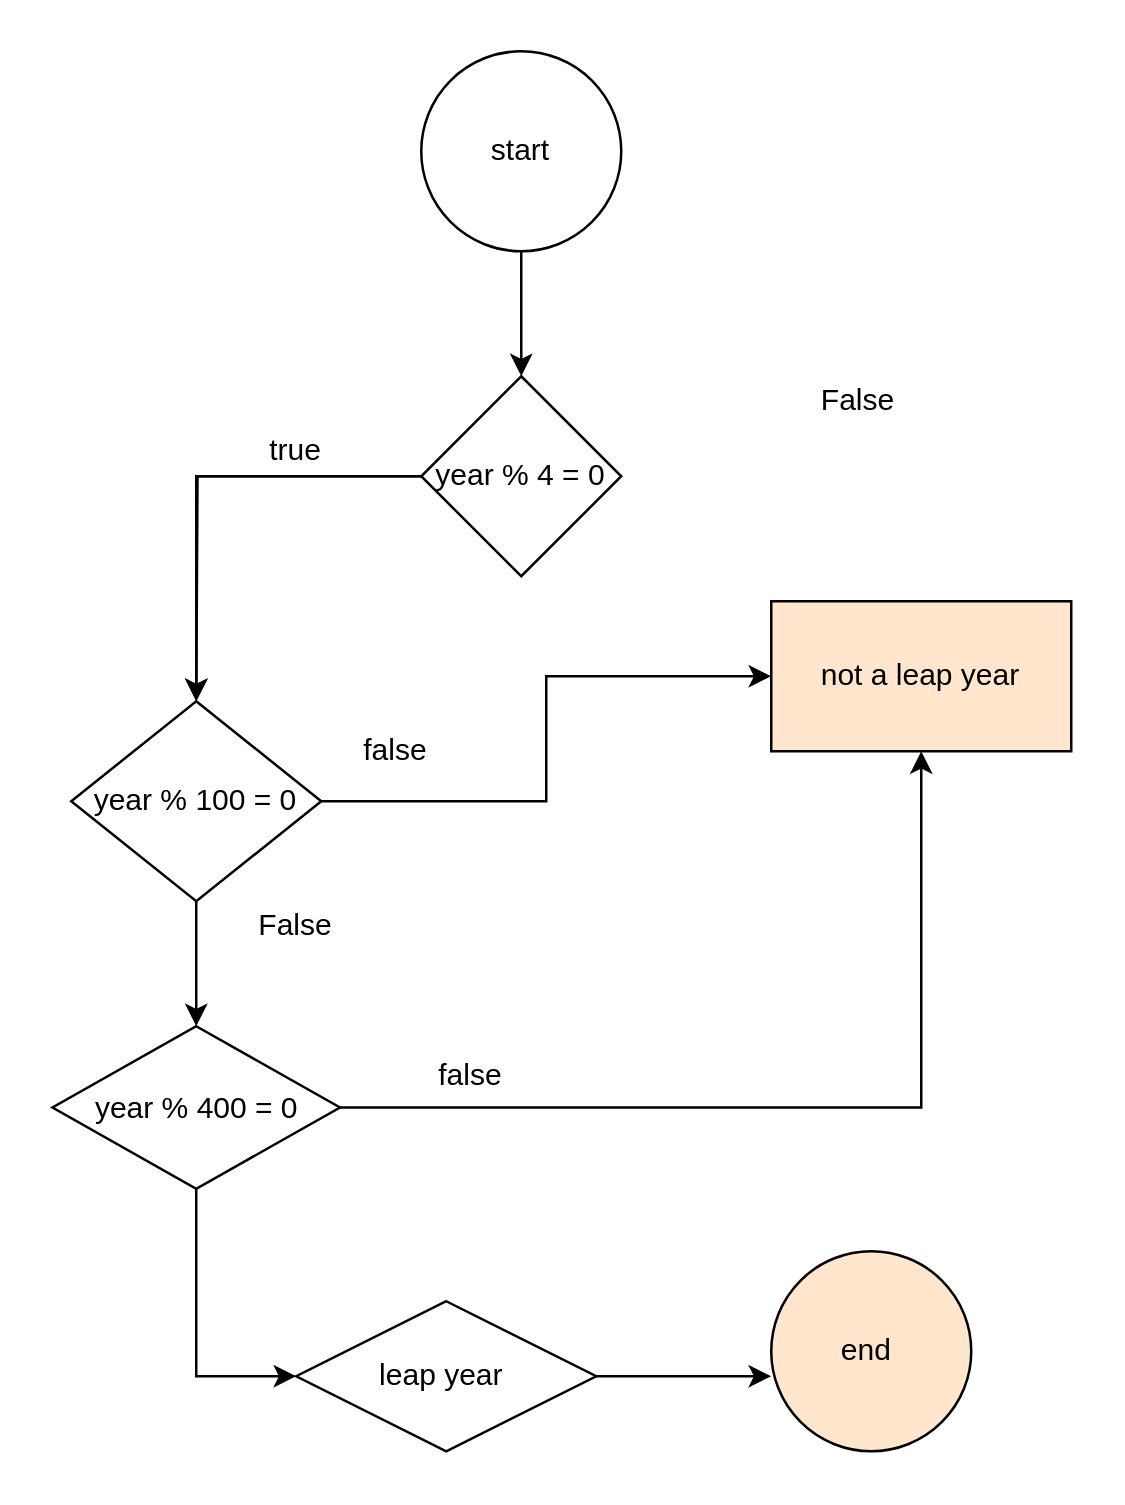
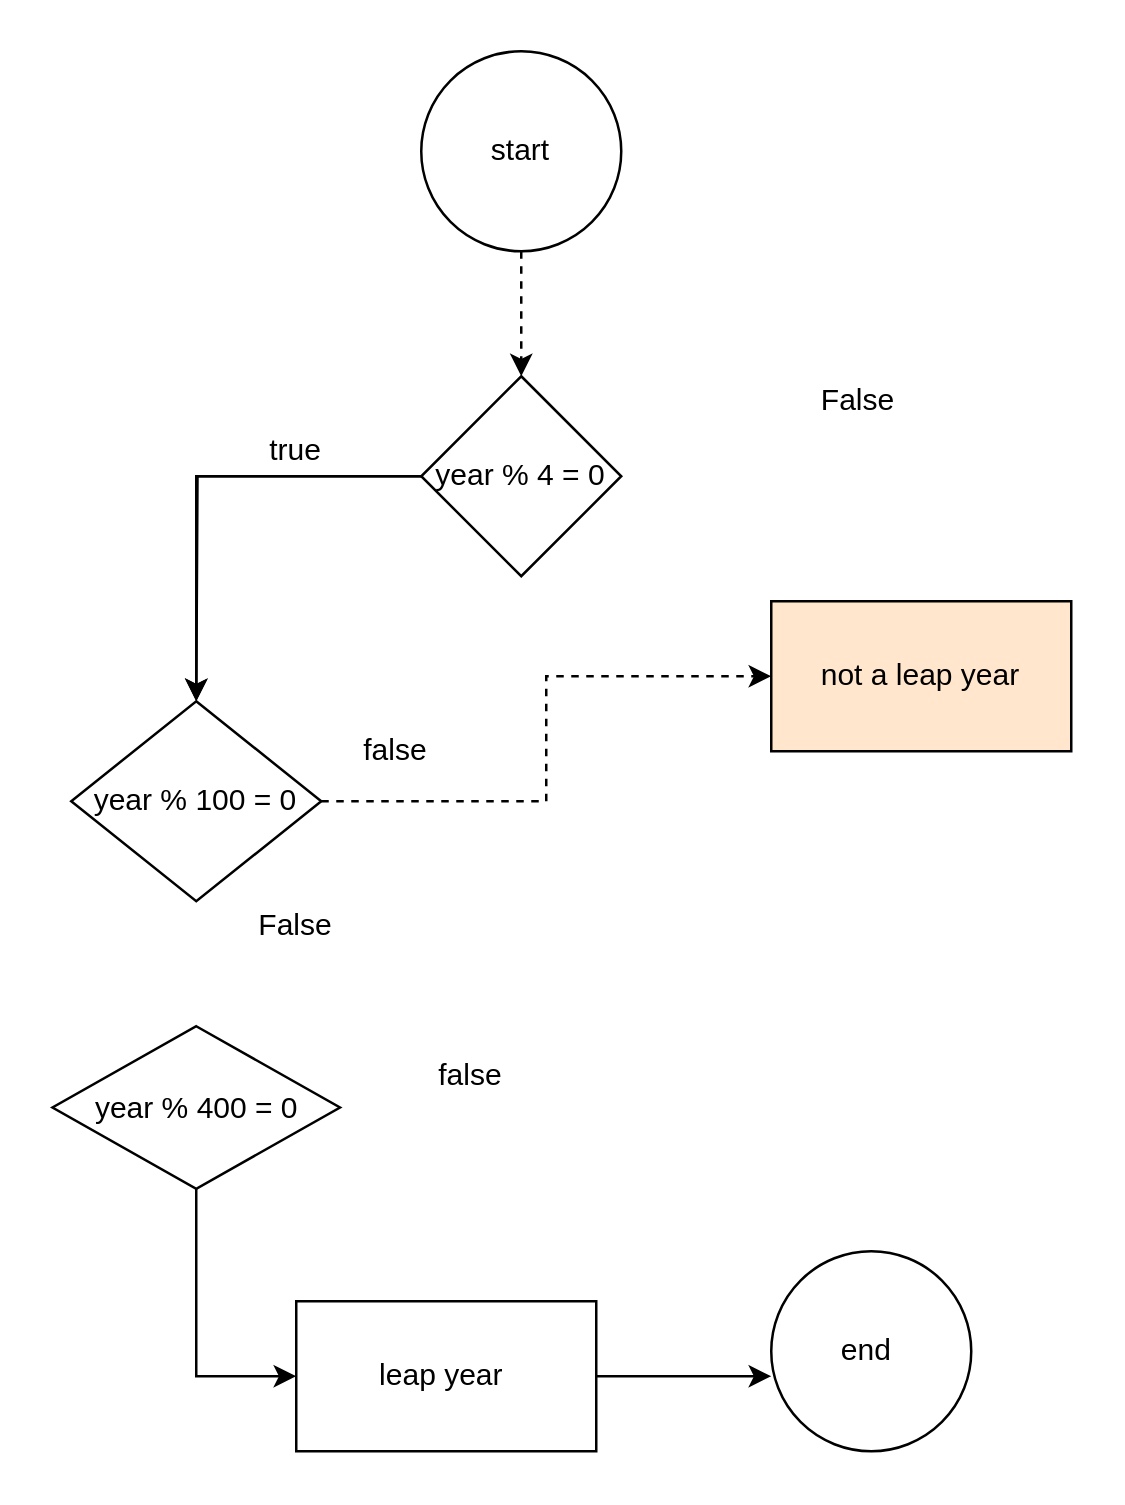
  <mxCell id="0" />
  <mxCell id="1" parent="0" />
- <mxCell id="2" style="edgeStyle=orthogonalEdgeStyle;rounded=0;orthogonalLoop=1;jettySize=auto;html=1;entryX=0.5;entryY=0;entryDx=0;entryDy=0;" edge="1" parent="1" source="3" target="6"><mxGeometry relative="1" as="geometry" /></mxCell>
+ <mxCell id="2" style="edgeStyle=orthogonalEdgeStyle;rounded=0;orthogonalLoop=1;jettySize=auto;html=1;entryX=0.5;entryY=0;entryDx=0;entryDy=0;dashed=1;" edge="1" parent="1" source="3" target="6"><mxGeometry relative="1" as="geometry" /></mxCell>
  <mxCell id="3" value="start" style="ellipse;whiteSpace=wrap;html=1;aspect=fixed;" vertex="1" parent="1"><mxGeometry x="168" y="20" width="80" height="80" as="geometry" /></mxCell>
  <mxCell id="4" style="edgeStyle=orthogonalEdgeStyle;rounded=0;orthogonalLoop=1;jettySize=auto;html=1;entryX=0.5;entryY=0;entryDx=0;entryDy=0;" edge="1" parent="1" source="6"><mxGeometry relative="1" as="geometry"><mxPoint x="78" y="280" as="targetPoint" /></mxGeometry></mxCell>
  <mxCell id="5" style="edgeStyle=orthogonalEdgeStyle;rounded=0;orthogonalLoop=1;jettySize=auto;html=1;" edge="1" parent="1" source="6" target="10"><mxGeometry relative="1" as="geometry" /></mxCell>
  <mxCell id="6" value="year % 4 = 0" style="rhombus;whiteSpace=wrap;html=1;" vertex="1" parent="1"><mxGeometry x="168" y="150" width="80" height="80" as="geometry" /></mxCell>
  <mxCell id="7" value="true" style="text;html=1;strokeColor=none;fillColor=none;align=center;verticalAlign=middle;whiteSpace=wrap;rounded=0;" vertex="1" parent="1"><mxGeometry x="98" y="170" width="40" height="20" as="geometry" /></mxCell>
- <mxCell id="8" style="edgeStyle=orthogonalEdgeStyle;rounded=0;orthogonalLoop=1;jettySize=auto;html=1;" edge="1" parent="1" source="10" target="15"><mxGeometry relative="1" as="geometry" /></mxCell>
- <mxCell id="9" style="edgeStyle=orthogonalEdgeStyle;rounded=0;orthogonalLoop=1;jettySize=auto;html=1;entryX=0;entryY=0.5;entryDx=0;entryDy=0;" edge="1" parent="1" source="10" target="11"><mxGeometry relative="1" as="geometry" /></mxCell>
+ <mxCell id="9" style="edgeStyle=orthogonalEdgeStyle;rounded=0;orthogonalLoop=1;jettySize=auto;html=1;entryX=0;entryY=0.5;entryDx=0;entryDy=0;dashed=1;" edge="1" parent="1" source="10" target="11"><mxGeometry relative="1" as="geometry" /></mxCell>
  <mxCell id="10" value="year % 100 = 0" style="rhombus;whiteSpace=wrap;html=1;" vertex="1" parent="1"><mxGeometry x="28" y="280" width="100" height="80" as="geometry" /></mxCell>
  <mxCell id="11" value="not a leap year" style="rounded=0;whiteSpace=wrap;html=1;fillColor=#ffe6cc;" vertex="1" parent="1"><mxGeometry x="308" y="240" width="120" height="60" as="geometry" /></mxCell>
  <mxCell id="12" value="False" style="text;html=1;strokeColor=none;fillColor=none;align=center;verticalAlign=middle;whiteSpace=wrap;rounded=0;" vertex="1" parent="1"><mxGeometry x="323" y="130" width="40" height="60" as="geometry" /></mxCell>
- <mxCell id="13" style="edgeStyle=orthogonalEdgeStyle;rounded=0;orthogonalLoop=1;jettySize=auto;html=1;entryX=0.5;entryY=1;entryDx=0;entryDy=0;" edge="1" parent="1" source="15" target="11"><mxGeometry relative="1" as="geometry" /></mxCell>
  <mxCell id="14" style="edgeStyle=orthogonalEdgeStyle;rounded=0;orthogonalLoop=1;jettySize=auto;html=1;entryX=0;entryY=0.5;entryDx=0;entryDy=0;" edge="1" parent="1" source="15" target="20"><mxGeometry relative="1" as="geometry" /></mxCell>
  <mxCell id="15" value="year % 400 = 0" style="rhombus;whiteSpace=wrap;html=1;" vertex="1" parent="1"><mxGeometry x="20.5" y="410" width="115" height="65" as="geometry" /></mxCell>
  <mxCell id="16" value="False" style="text;html=1;strokeColor=none;fillColor=none;align=center;verticalAlign=middle;whiteSpace=wrap;rounded=0;" vertex="1" parent="1"><mxGeometry x="98" y="360" width="40" height="20" as="geometry" /></mxCell>
  <mxCell id="17" value="false" style="text;html=1;strokeColor=none;fillColor=none;align=center;verticalAlign=middle;whiteSpace=wrap;rounded=0;" vertex="1" parent="1"><mxGeometry x="138" y="290" width="40" height="20" as="geometry" /></mxCell>
  <mxCell id="18" value="false" style="text;html=1;strokeColor=none;fillColor=none;align=center;verticalAlign=middle;whiteSpace=wrap;rounded=0;" vertex="1" parent="1"><mxGeometry x="168" y="420" width="40" height="20" as="geometry" /></mxCell>
  <mxCell id="19" style="edgeStyle=orthogonalEdgeStyle;rounded=0;orthogonalLoop=1;jettySize=auto;html=1;" edge="1" parent="1" source="20"><mxGeometry relative="1" as="geometry"><mxPoint x="308" y="550" as="targetPoint" /></mxGeometry></mxCell>
- <mxCell id="20" value="leap year&amp;nbsp;" style="rhombus;whiteSpace=wrap;html=1;" vertex="1" parent="1"><mxGeometry x="118" y="520" width="120" height="60" as="geometry" /></mxCell>
- <mxCell id="21" value="end&amp;nbsp;" style="ellipse;whiteSpace=wrap;html=1;aspect=fixed;fillColor=#ffe6cc;" vertex="1" parent="1"><mxGeometry x="308" y="500" width="80" height="80" as="geometry" /></mxCell>
+ <mxCell id="20" value="leap year&amp;nbsp;" style="rounded=0;whiteSpace=wrap;html=1;" vertex="1" parent="1"><mxGeometry x="118" y="520" width="120" height="60" as="geometry" /></mxCell>
+ <mxCell id="21" value="end&amp;nbsp;" style="ellipse;whiteSpace=wrap;html=1;aspect=fixed;" vertex="1" parent="1"><mxGeometry x="308" y="500" width="80" height="80" as="geometry" /></mxCell>
